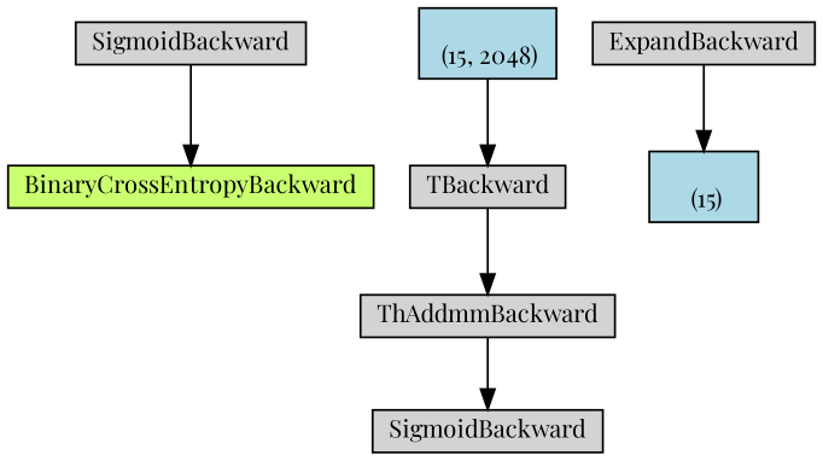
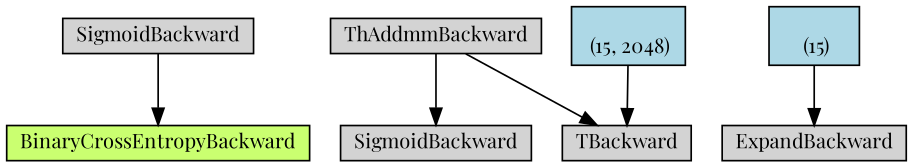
  digraph {
    fontname="Playfair Display"
    node [align=left fontname="Playfair Display" fontsize=12 ranksep=0.1 shape=box style=filled]
    edge [fontname="Playfair Display"]
    n1 [fillcolor=darkolivegreen1 height=0.2 label=BinaryCrossEntropyBackward]
    n2 [height=0.2 label=SigmoidBackward]
    n3 [height=0.2 label=SigmoidBackward]
    n4 [height=0.2 label=ThAddmmBackward]
    n5 [height=0.2 label=ExpandBackward]
    n6 [fillcolor=lightblue height=0.2 label="\n (15)"]
    n7 [height=0.2 label=TBackward]
    n8 [fillcolor=lightblue height=0.2 label="\n (15, 2048)"]
    n2 -> n1
    n4 -> n3
-   n5 -> n6
-   n7 -> n4
+   n6 -> n5
+   n4 -> n7
    n8 -> n7
  }
